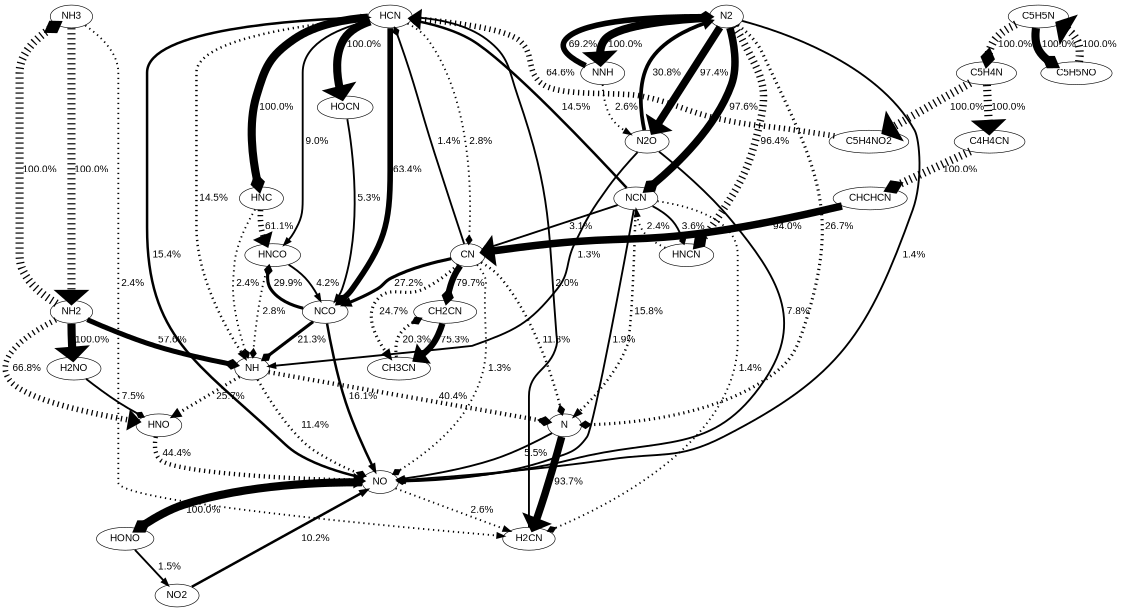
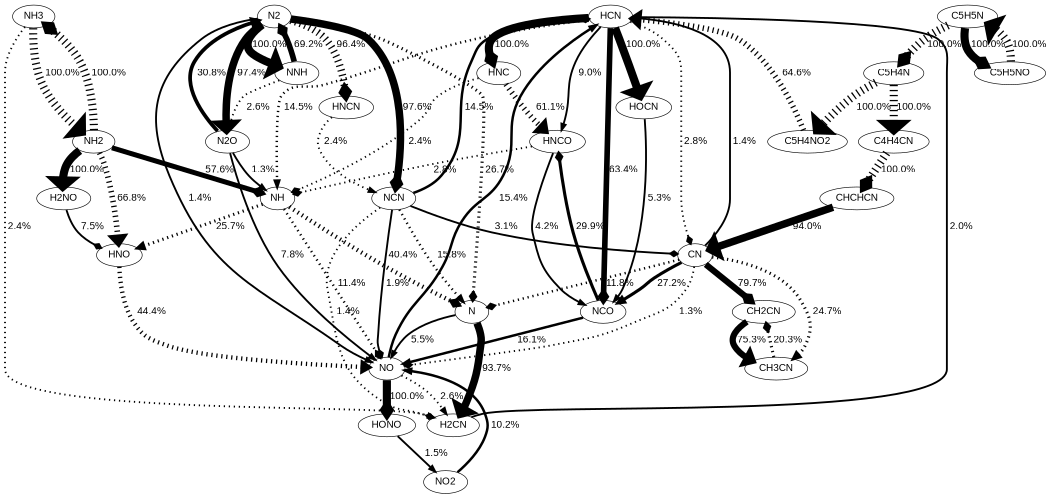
  digraph {
    b="0,0,1558,558"
    fontname="Liberation Sans"
    rankdir=TB
    splines=True
    node [fontname="Liberation Sans" fontsize=16]
    edge [arrowhead=normal fontcolor=black fontname="Liberation Sans" fontsize=16 penwidth=3 style=solid]
    HCN
    C5H5N
    N2
    NH3
    NH
    HNC
    CN
    HNCO
    NCO
    HOCN
    C5H4N
    C5H5NO
    NO
    N
    NNH
    N2O
    NCN
    HNCN
    H2CN
    NH2
    HONO
    NO2
    HNO
    CH3CN
    CH2CN
    C5H4NO2
    C4H4CN
    CHCHCN
    H2NO
    subgraph sub_1 {
      rank=source
      HCN
      C5H5N
      N2
      NH3
    }
    HCN -> NH [label=" 14.5%" penwidth=4 style=dotted]
    HCN -> HNC [arrowhead=diamond label=" 100.0%" penwidth=13]
    HCN -> CN [arrowhead=diamond label=" 2.8%" style=dotted]
    HCN -> HNCO [label=" 9.0%"]
    HCN -> NCO [arrowhead=diamond label=" 63.4%" penwidth=9]
    HCN -> HOCN [label=" 100.0%" penwidth=13]
    C5H5N -> C5H4N [arrowhead=diamond label=" 100.0%" penwidth=13 style=dotted]
    C5H5N -> C5H5NO [arrowhead=diamond label=" 100.0%" penwidth=13]
    N2 -> NO [label=" 1.4%"]
    N2 -> N [arrowhead=diamond label=" 26.7%" penwidth=5 style=dotted]
    N2 -> NNH [label=" 100.0%" penwidth=13]
    N2 -> N2O [label=" 97.4%" penwidth=12]
    N2 -> NCN [arrowhead=diamond label=" 97.6%" penwidth=12]
    N2 -> HNCN [arrowhead=diamond label=" 96.4%" penwidth=12 style=dotted]
    NH3 -> H2CN [label=" 2.4%" style=dotted]
    NH3 -> NH2 [label=" 100.0%" penwidth=13 style=dotted]
    NH -> NO [arrowhead=diamond label=" 11.4%" penwidth=4 style=dotted]
    NH -> N [arrowhead=diamond label=" 40.4%" penwidth=7 style=dotted]
    NH -> HNO [label=" 25.7%" penwidth=5 style=dotted]
    HNC -> NH [arrowhead=diamond label=" 2.4%" style=dotted]
    HNC -> HNCO [label=" 61.1%" penwidth=9 style=dotted]
    CN -> HCN [arrowhead=diamond label=" 1.4%"]
    CN -> NCO [label=" 27.2%" penwidth=5]
    CN -> NO [arrowhead=diamond label=" 1.3%" style=dotted]
    CN -> N [arrowhead=diamond label=" 11.8%" penwidth=4 style=dotted]
    CN -> CH3CN [label=" 24.7%" penwidth=5 style=dotted]
    CN -> CH2CN [arrowhead=diamond label=" 79.7%" penwidth=10]
    HNCO -> NH [arrowhead=diamond label=" 2.8%" style=dotted]
    HNCO -> NCO [label=" 4.2%"]
-   NCO -> NH [arrowhead=diamond label=" 21.3%" penwidth=5]
    NCO -> HNCO [arrowhead=diamond label=" 29.9%" penwidth=5]
    NCO -> NO [label=" 16.1%" penwidth=4]
    HOCN -> NCO [label=" 5.3%"]
    C5H4N -> C5H4NO2 [label=" 100.0%" penwidth=13 style=dotted]
    C5H4N -> C4H4CN [label=" 100.0%" penwidth=13 style=dotted]
    C5H5NO -> C5H5N [label=" 100.0%" penwidth=13 style=dotted]
    NO -> HCN [label=" 15.4%" penwidth=4]
    NO -> H2CN [label=" 2.6%" style=dotted]
    NO -> HONO [arrowhead=diamond label=" 100.0%" penwidth=13]
    N -> NO [label=" 5.5%"]
    N -> H2CN [label=" 93.7%" penwidth=12]
    NNH -> N2 [arrowhead=diamond label=" 69.2%" penwidth=9]
    NNH -> N2O [label=" 2.6%" style=dotted]
    N2O -> N2 [label=" 30.8%" penwidth=6]
    N2O -> NH [label=" 1.3%"]
    N2O -> NO [label=" 7.8%"]
    NCN -> HCN [arrowhead=diamond label=" 14.5%" penwidth=4]
    NCN -> CN [arrowhead=diamond label=" 3.1%"]
    NCN -> NO [arrowhead=diamond label=" 1.9%"]
    NCN -> N [label=" 15.8%" penwidth=4 style=dotted]
-   NCN -> HNCN [arrowhead=diamond label=" 3.6%"]
    NCN -> H2CN [arrowhead=diamond label=" 1.4%" style=dotted]
    HNCN -> NCN [label=" 2.4%" style=dotted]
    H2CN -> HCN [label=" 2.0%"]
    NH2 -> NH3 [arrowhead=diamond label=" 100.0%" penwidth=13 style=dotted]
    NH2 -> NH [arrowhead=diamond label=" 57.6%" penwidth=8]
    NH2 -> HNO [label=" 66.8%" penwidth=9 style=dotted]
    NH2 -> H2NO [label=" 100.0%" penwidth=13]
    HONO -> NO2 [label=" 1.5%"]
    NO2 -> NO [label=" 10.2%" penwidth=4]
    HNO -> NO [label=" 44.4%" penwidth=7 style=dotted]
    CH3CN -> CH2CN [arrowhead=diamond label=" 20.3%" penwidth=5 style=dotted]
    CH2CN -> CH3CN [label=" 75.3%" penwidth=10]
    C5H4NO2 -> HCN [label=" 64.6%" penwidth=9 style=dotted]
    C4H4CN -> CHCHCN [arrowhead=diamond label=" 100.0%" penwidth=13 style=dotted]
    CHCHCN -> CN [label=" 94.0%" penwidth=12]
    H2NO -> HNO [arrowhead=diamond label=" 7.5%"]
  }
